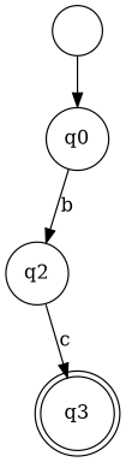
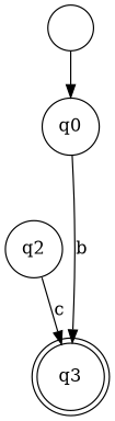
  digraph {
    rankdir=TB
    node [shape=circle]
    ""
    q0
    q2
    q3 [shape=doublecircle]
    "" -> q0
-   q0 -> q2 [label=b]
+   q0 -> q3 [label=b]
    q2 -> q3 [label=c]
  }
